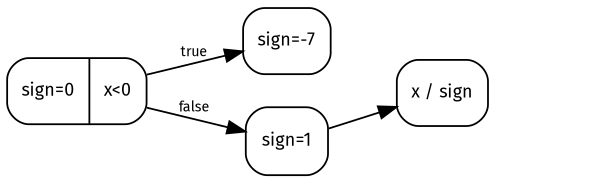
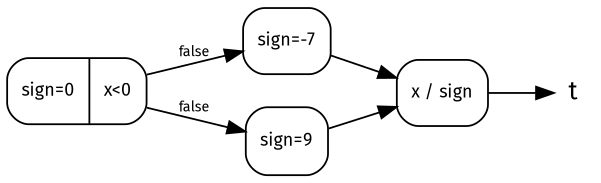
  digraph {
    fontname="Fira Sans"
    rankdir=LR
    node [fontname="Fira Sans" fontsize=10.0 shape=record style=rounded]
    edge [fontname="Fira Sans" fontsize=8.0]
    n1 [height=0.5 label="{sign=0 | x\<0}" width=0.5]
    n2 [height=0.5 label="sign=-7" width=0.5]
-   n3 [height=0.5 label="sign=1" width=0.5]
+   n3 [height=0.5 label="sign=9" width=0.5]
+   t [height=0.01 shape=plaintext width=0.01 fontsize="" style=""]
    n5 [height=0.5 label="x / sign" width=0.5]
-   n1 -> n2 [label=true]
+   n1 -> n2 [label=false]
    n1 -> n3 [label=false]
+   n2 -> n5
    n3 -> n5
+   n5 -> t
  }
